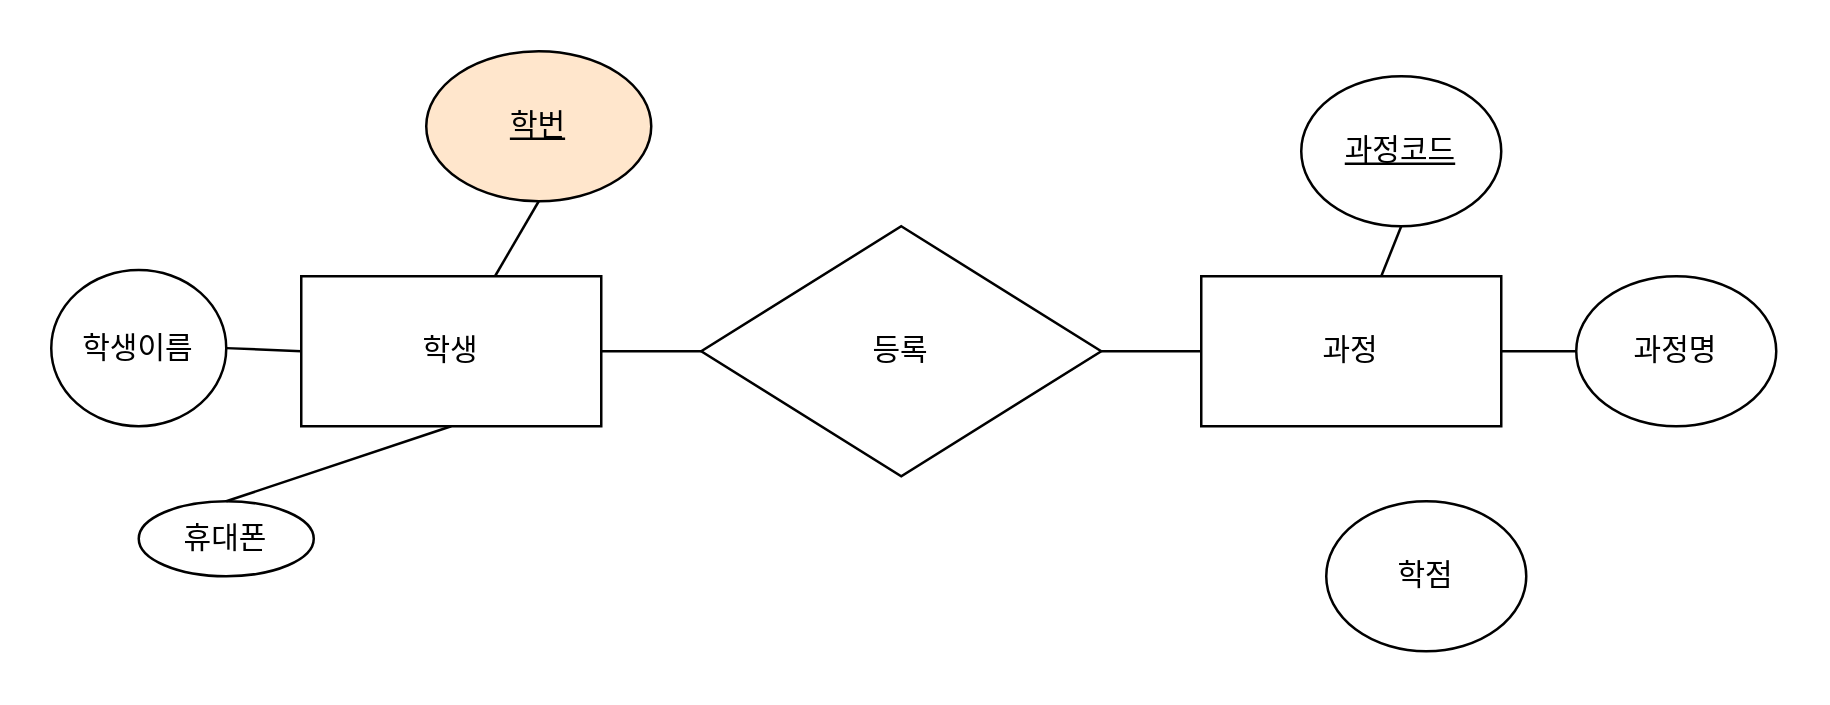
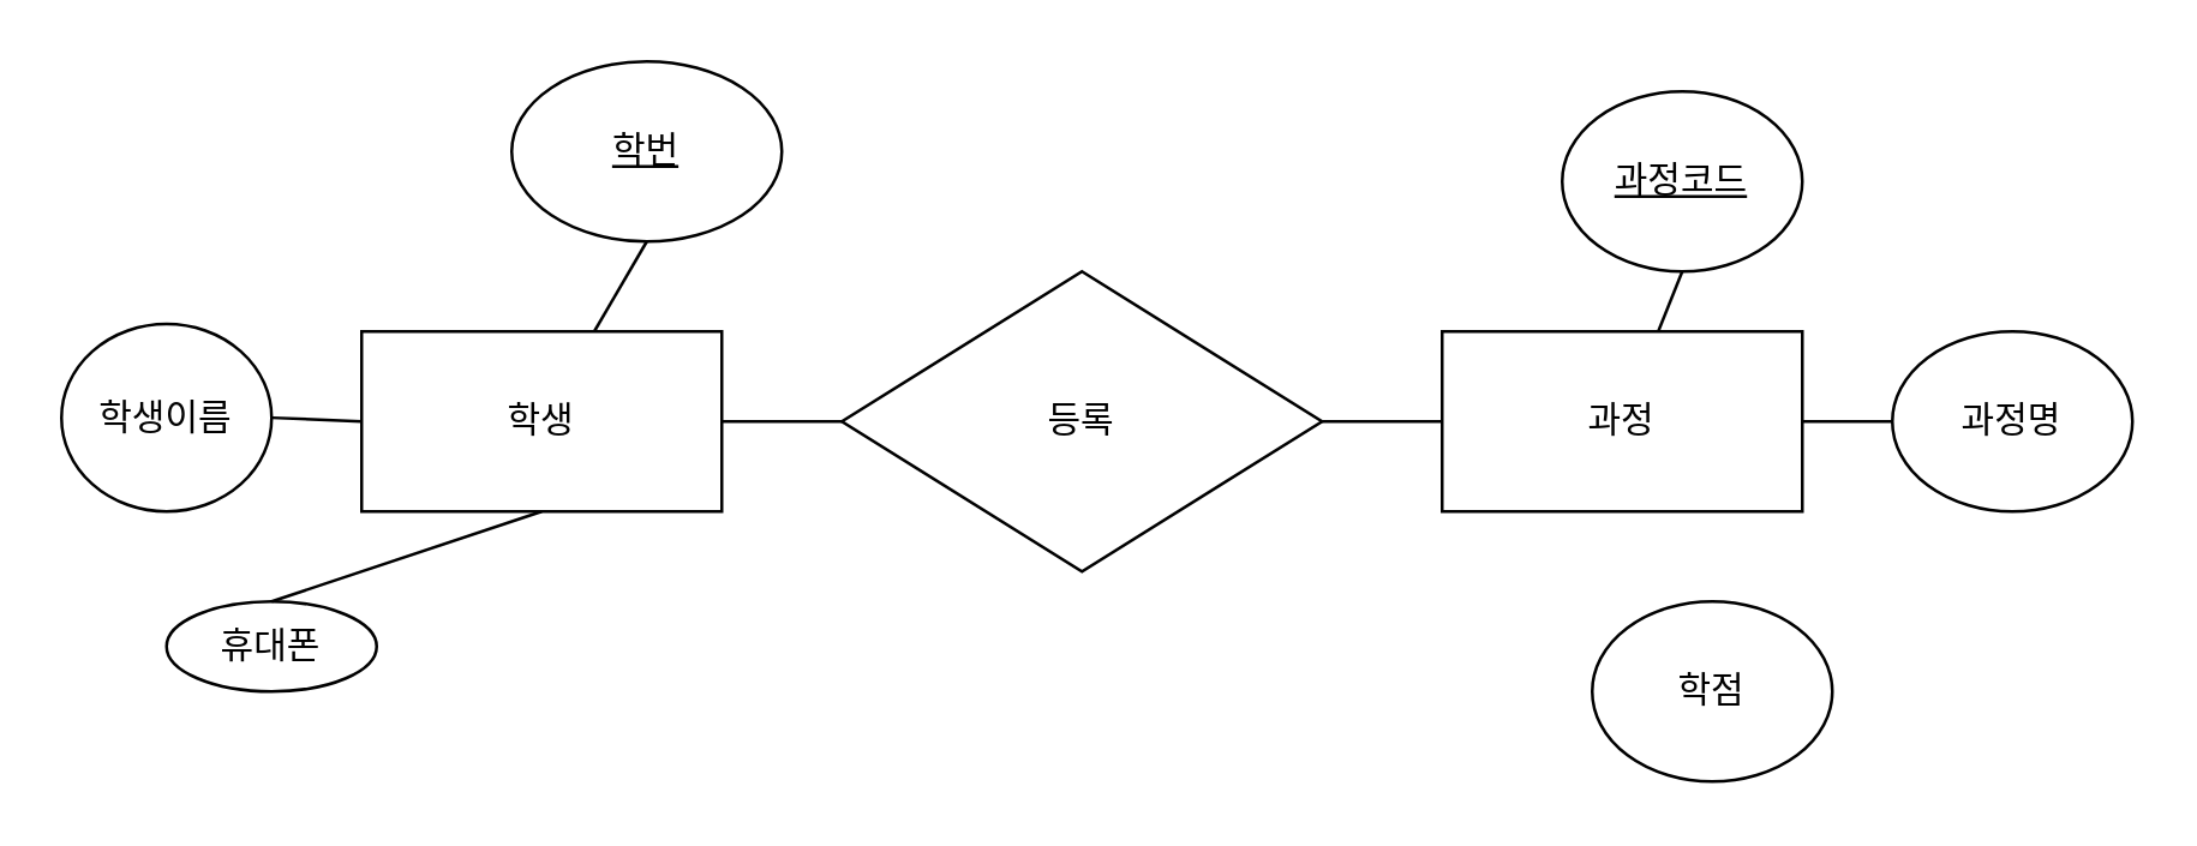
  <mxCell id="0" />
  <mxCell id="1" parent="0" />
  <mxCell id="2" value="학생" style="rounded=0;whiteSpace=wrap;html=1;" vertex="1" parent="1"><mxGeometry x="120" y="110" width="120" height="60" as="geometry" /></mxCell>
  <mxCell id="3" value="과정" style="rounded=0;whiteSpace=wrap;html=1;" vertex="1" parent="1"><mxGeometry x="480" y="110" width="120" height="60" as="geometry" /></mxCell>
  <mxCell id="4" value="" style="edgeStyle=orthogonalEdgeStyle;rounded=0;orthogonalLoop=1;jettySize=auto;html=1;endArrow=none;endFill=0;" edge="1" parent="1" source="6" target="3"><mxGeometry relative="1" as="geometry" /></mxCell>
  <mxCell id="5" value="" style="edgeStyle=orthogonalEdgeStyle;rounded=0;orthogonalLoop=1;jettySize=auto;html=1;endArrow=none;endFill=0;" edge="1" parent="1" source="6"><mxGeometry relative="1" as="geometry"><mxPoint x="240" y="140" as="targetPoint" /></mxGeometry></mxCell>
  <mxCell id="6" value="&lt;div&gt;등록&lt;/div&gt;" style="rhombus;whiteSpace=wrap;html=1;" vertex="1" parent="1"><mxGeometry x="280" y="90" width="160" height="100" as="geometry" /></mxCell>
- <mxCell id="7" value="&lt;u&gt;학번&lt;/u&gt;" style="ellipse;whiteSpace=wrap;html=1;fillColor=#ffe6cc;" vertex="1" parent="1"><mxGeometry x="170" y="20" width="90" height="60" as="geometry" /></mxCell>
+ <mxCell id="7" value="&lt;u&gt;학번&lt;/u&gt;" style="ellipse;whiteSpace=wrap;html=1;" vertex="1" parent="1"><mxGeometry x="170" y="20" width="90" height="60" as="geometry" /></mxCell>
  <mxCell id="8" value="학생이름" style="ellipse;whiteSpace=wrap;html=1;" vertex="1" parent="1"><mxGeometry x="20" y="107.5" width="70" height="62.5" as="geometry" /></mxCell>
  <mxCell id="9" value="휴대폰" style="ellipse;whiteSpace=wrap;html=1;" vertex="1" parent="1"><mxGeometry x="55" y="200" width="70" height="30" as="geometry" /></mxCell>
  <mxCell id="10" value="과정명" style="ellipse;whiteSpace=wrap;html=1;" vertex="1" parent="1"><mxGeometry x="630" y="110" width="80" height="60" as="geometry" /></mxCell>
  <mxCell id="11" value="&lt;u&gt;과정코드&lt;/u&gt;" style="ellipse;whiteSpace=wrap;html=1;" vertex="1" parent="1"><mxGeometry x="520" y="30" width="80" height="60" as="geometry" /></mxCell>
  <mxCell id="12" value="학점" style="ellipse;whiteSpace=wrap;html=1;" vertex="1" parent="1"><mxGeometry x="530" y="200" width="80" height="60" as="geometry" /></mxCell>
  <mxCell id="13" value="" style="endArrow=none;html=1;rounded=0;entryX=0.5;entryY=1;entryDx=0;entryDy=0;" edge="1" parent="1" source="3" target="11"><mxGeometry width="50" height="50" relative="1" as="geometry"><mxPoint x="320" y="180" as="sourcePoint" /><mxPoint x="370" y="130" as="targetPoint" /></mxGeometry></mxCell>
  <mxCell id="14" value="" style="endArrow=none;html=1;rounded=0;entryX=0;entryY=0.5;entryDx=0;entryDy=0;exitX=1;exitY=0.5;exitDx=0;exitDy=0;" edge="1" parent="1" source="3" target="10"><mxGeometry width="50" height="50" relative="1" as="geometry"><mxPoint x="559" y="120" as="sourcePoint" /><mxPoint x="570" y="80" as="targetPoint" /></mxGeometry></mxCell>
  <mxCell id="15" value="" style="endArrow=none;html=1;rounded=0;entryX=0.5;entryY=1;entryDx=0;entryDy=0;" edge="1" parent="1" source="2" target="7"><mxGeometry width="50" height="50" relative="1" as="geometry"><mxPoint x="559" y="120" as="sourcePoint" /><mxPoint x="570" y="80" as="targetPoint" /></mxGeometry></mxCell>
  <mxCell id="16" value="" style="endArrow=none;html=1;rounded=0;entryX=0.5;entryY=1;entryDx=0;entryDy=0;exitX=0.5;exitY=0;exitDx=0;exitDy=0;" edge="1" parent="1" source="9" target="2"><mxGeometry width="50" height="50" relative="1" as="geometry"><mxPoint x="569" y="130" as="sourcePoint" /><mxPoint x="580" y="90" as="targetPoint" /></mxGeometry></mxCell>
  <mxCell id="17" value="" style="endArrow=none;html=1;rounded=0;entryX=1;entryY=0.5;entryDx=0;entryDy=0;exitX=0;exitY=0.5;exitDx=0;exitDy=0;" edge="1" parent="1" source="2" target="8"><mxGeometry width="50" height="50" relative="1" as="geometry"><mxPoint x="208" y="120" as="sourcePoint" /><mxPoint x="225" y="90" as="targetPoint" /></mxGeometry></mxCell>
